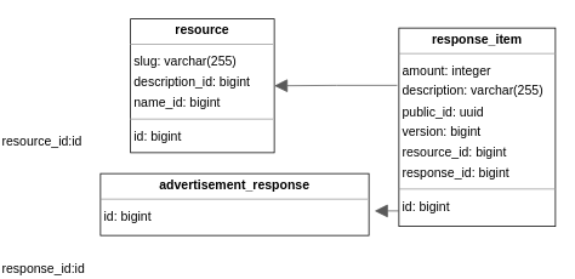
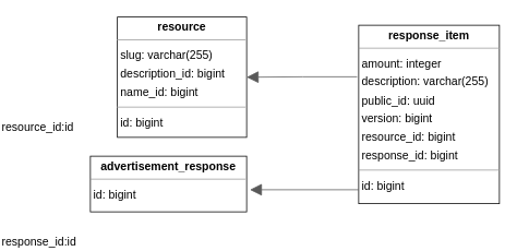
  <mxCell id="0" />
  <mxCell id="1" parent="0" />
- <mxCell id="2" value="&lt;p style=&quot;margin:0px;margin-top:4px;text-align:center;&quot;&gt;&lt;b&gt;advertisement_response&lt;/b&gt;&lt;/p&gt;&lt;hr size=&quot;1&quot;&gt;&lt;p style=&quot;margin:0 0 0 4px;line-height:1.6;&quot;&gt;&lt;/p&gt;&lt;p style=&quot;margin:0 0 0 4px;line-height:1.6;&quot;&gt; id: bigint&lt;/p&gt;" style="verticalAlign=top;align=left;overflow=fill;fontSize=14;fontFamily=Helvetica;html=1;rounded=0;shadow=0;comic=0;labelBackgroundColor=none;strokeWidth=1;" parent="1" vertex="1"><mxGeometry x="20" y="190" width="295" height="68" as="geometry" /></mxCell>
+ <mxCell id="2" value="&lt;p style=&quot;margin:0px;margin-top:4px;text-align:center;&quot;&gt;&lt;b&gt;advertisement_response&lt;/b&gt;&lt;/p&gt;&lt;hr size=&quot;1&quot;&gt;&lt;p style=&quot;margin:0 0 0 4px;line-height:1.6;&quot;&gt;&lt;/p&gt;&lt;p style=&quot;margin:0 0 0 4px;line-height:1.6;&quot;&gt; id: bigint&lt;/p&gt;" style="verticalAlign=top;align=left;overflow=fill;fontSize=14;fontFamily=Helvetica;html=1;rounded=0;shadow=0;comic=0;labelBackgroundColor=none;strokeWidth=1;" parent="1" vertex="1"><mxGeometry x="20" y="190" width="191" height="68" as="geometry" /></mxCell>
  <mxCell id="3" value="&lt;p style=&quot;margin:0px;margin-top:4px;text-align:center;&quot;&gt;&lt;b&gt;resource&lt;/b&gt;&lt;/p&gt;&lt;hr size=&quot;1&quot;/&gt;&lt;p style=&quot;margin:0 0 0 4px;line-height:1.6;&quot;&gt; slug: varchar(255)&lt;br/&gt; description_id: bigint&lt;br/&gt; name_id: bigint&lt;/p&gt;&lt;hr size=&quot;1&quot;/&gt;&lt;p style=&quot;margin:0 0 0 4px;line-height:1.6;&quot;&gt; id: bigint&lt;/p&gt;" style="verticalAlign=top;align=left;overflow=fill;fontSize=14;fontFamily=Helvetica;html=1;rounded=0;shadow=0;comic=0;labelBackgroundColor=none;strokeWidth=1;" parent="1" vertex="1"><mxGeometry x="53" y="20" width="158" height="147" as="geometry" /></mxCell>
  <mxCell id="4" value="&lt;p style=&quot;margin:0px;margin-top:4px;text-align:center;&quot;&gt;&lt;b&gt;response_item&lt;/b&gt;&lt;/p&gt;&lt;hr size=&quot;1&quot;/&gt;&lt;p style=&quot;margin:0 0 0 4px;line-height:1.6;&quot;&gt; amount: integer&lt;br/&gt; description: varchar(255)&lt;br/&gt; public_id: uuid&lt;br/&gt; version: bigint&lt;br/&gt; resource_id: bigint&lt;br/&gt; response_id: bigint&lt;/p&gt;&lt;hr size=&quot;1&quot;/&gt;&lt;p style=&quot;margin:0 0 0 4px;line-height:1.6;&quot;&gt; id: bigint&lt;/p&gt;" style="verticalAlign=top;align=left;overflow=fill;fontSize=14;fontFamily=Helvetica;html=1;rounded=0;shadow=0;comic=0;labelBackgroundColor=none;strokeWidth=1;" parent="1" vertex="1"><mxGeometry x="348" y="30" width="172" height="218" as="geometry" /></mxCell>
  <mxCell id="5" value="" style="html=1;rounded=1;edgeStyle=orthogonalEdgeStyle;dashed=0;startArrow=none;endArrow=block;endSize=12;strokeColor=#595959;exitX=0;exitY=0.922;exitDx=0;exitDy=0;exitPerimeter=0;entryX=1.021;entryY=0.603;entryDx=0;entryDy=0;entryPerimeter=0;" parent="1" source="4" target="2" edge="1"><mxGeometry width="50" height="50" relative="1" as="geometry"><Array as="points" /><mxPoint y="210" as="sourcePoint" x="330" /><mxPoint x="290" y="350" as="targetPoint" /></mxGeometry></mxCell>
  <mxCell id="6" value="response_id:id" style="edgeLabel;resizable=0;html=1;align=left;verticalAlign=top;strokeColor=default;fontSize=14;" parent="5" vertex="1" connectable="0"><mxGeometry x="-90" y="280" as="geometry" /></mxCell>
  <mxCell id="7" value="" style="html=1;rounded=1;edgeStyle=orthogonalEdgeStyle;dashed=0;startArrow=none;endArrow=block;endSize=12;strokeColor=#595959;exitX=-0.011;exitY=0.289;exitDx=0;exitDy=0;entryX=1;entryY=0.5;entryDx=0;entryDy=0;exitPerimeter=0;" parent="1" source="4" target="3" edge="1"><mxGeometry width="50" height="50" relative="1" as="geometry"><Array as="points" /><mxPoint x="510" y="10" as="targetPoint" /></mxGeometry></mxCell>
  <mxCell id="8" value="resource_id:id" style="edgeLabel;resizable=0;html=1;align=left;verticalAlign=top;strokeColor=default;fontSize=14;" parent="7" vertex="1" connectable="0"><mxGeometry x="-90" y="140" as="geometry" /></mxCell>
